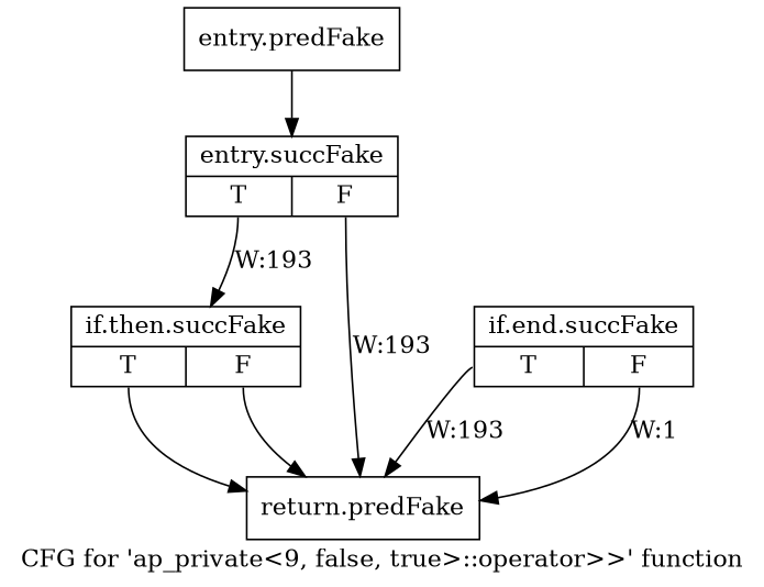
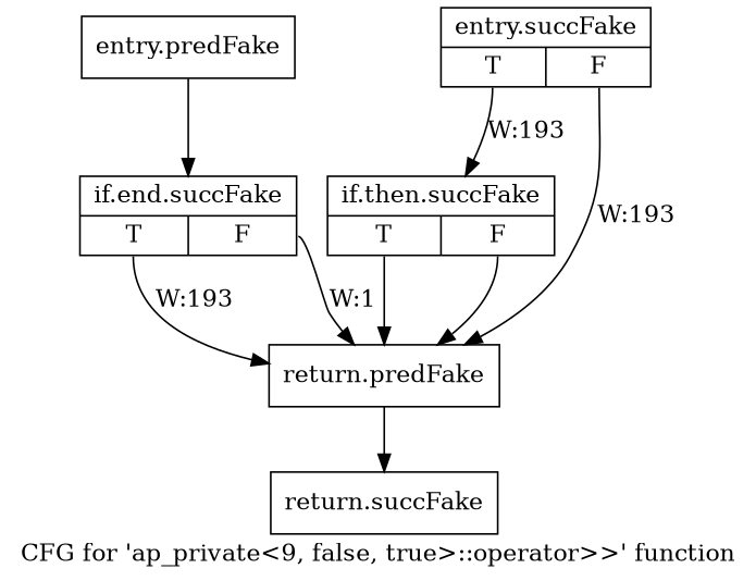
  digraph {
    label="CFG for 'ap_private\<9, false, true\>::operator\>\>' function"
    node [shape=record filename="/tools/Xilinx/Vitis_HLS/2022.1/include/etc/ap_private.h" linenumber=2712]
    edge [execusionnum=192 filename="/tools/Xilinx/Vitis_HLS/2022.1/include/etc/ap_private.h" tailport=s0]
    n1 [label="{entry.predFake}" filename="" linenumber=""]
    n2 [label="{entry.succFake|{<s0>T|<s1>F}}"]
    n3 [label="{if.then.succFake|{<s0>T|<s1>F}}"]
    n4 [label="{return.predFake}"]
    n5 [label="{if.end.succFake|{<s0>T|<s1>F}}"]
-   n1 -> n2
+   n6 [label="{return.succFake}"]
+   n1 -> n5
    n2 -> n3 [execusionnum=0 label="W:193"]
    n2 -> n4 [label="W:193" tailport=s1]
    n3 -> n4 [execusionnum=0]
    n3 -> n4 [execusionnum=0 tailport=s1]
+   n4 -> n6
    n5 -> n4 [label="W:193"]
    n5 -> n4 [execusionnum=0 label="W:1" tailport=s1]
  }
